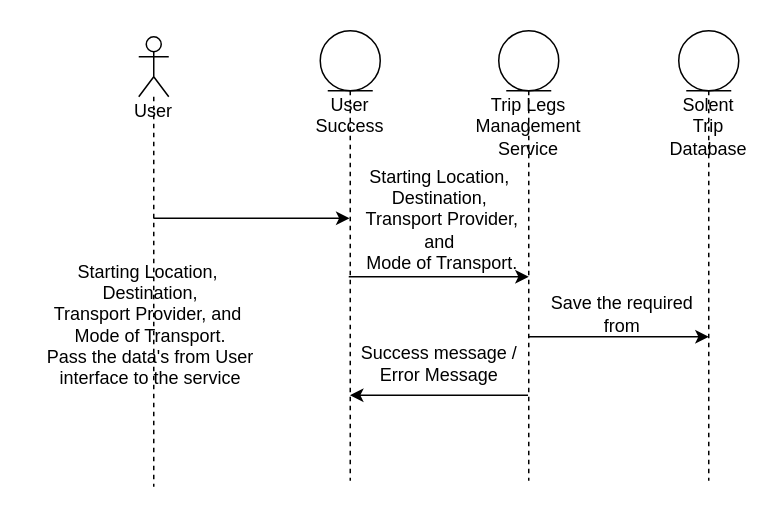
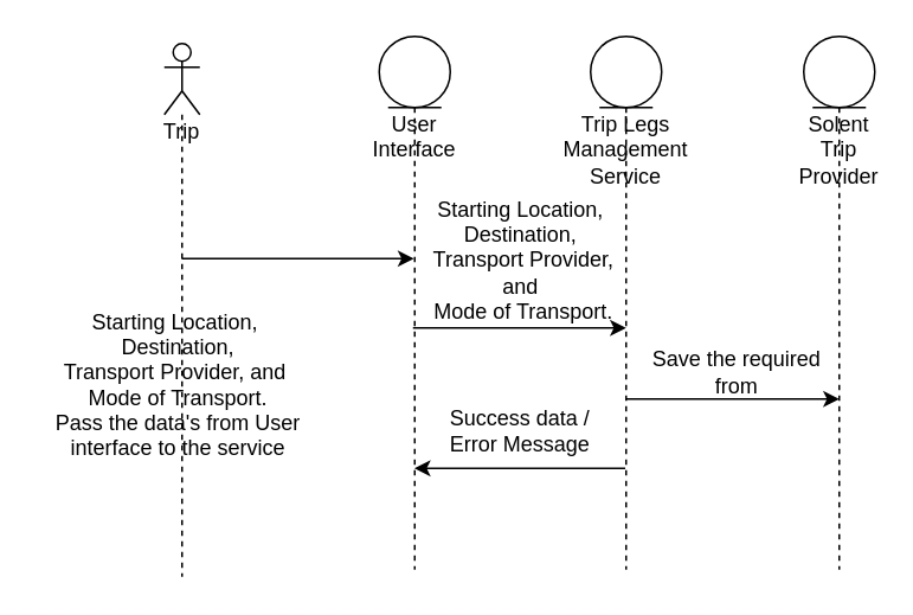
  <mxCell id="0" />
  <mxCell id="1" parent="0" />
- <mxCell id="2" value="User" style="shape=umlLifeline;participant=umlActor;perimeter=lifelinePerimeter;whiteSpace=wrap;html=1;container=1;collapsible=0;recursiveResize=0;verticalAlign=top;spacingTop=36;outlineConnect=0;" vertex="1" parent="1"><mxGeometry x="92" y="24" width="20" height="300" as="geometry" /></mxCell>
- <mxCell id="3" value="User Success" style="shape=umlLifeline;participant=umlEntity;perimeter=lifelinePerimeter;whiteSpace=wrap;html=1;container=1;collapsible=0;recursiveResize=0;verticalAlign=top;spacingTop=36;outlineConnect=0;" vertex="1" parent="1"><mxGeometry x="213" y="20" width="40" height="300" as="geometry" /></mxCell>
+ <mxCell id="2" value="Trip" style="shape=umlLifeline;participant=umlActor;perimeter=lifelinePerimeter;whiteSpace=wrap;html=1;container=1;collapsible=0;recursiveResize=0;verticalAlign=top;spacingTop=36;outlineConnect=0;" vertex="1" parent="1"><mxGeometry x="92" y="24" width="20" height="300" as="geometry" /></mxCell>
+ <mxCell id="3" value="User Interface" style="shape=umlLifeline;participant=umlEntity;perimeter=lifelinePerimeter;whiteSpace=wrap;html=1;container=1;collapsible=0;recursiveResize=0;verticalAlign=top;spacingTop=36;outlineConnect=0;" vertex="1" parent="1"><mxGeometry x="213" y="20" width="40" height="300" as="geometry" /></mxCell>
  <mxCell id="4" value="Trip Legs Management Service" style="shape=umlLifeline;participant=umlEntity;perimeter=lifelinePerimeter;whiteSpace=wrap;html=1;container=1;collapsible=0;recursiveResize=0;verticalAlign=top;spacingTop=36;outlineConnect=0;" vertex="1" parent="1"><mxGeometry x="332" y="20" width="40" height="300" as="geometry" /></mxCell>
- <mxCell id="5" value="Solent Trip Database" style="shape=umlLifeline;participant=umlEntity;perimeter=lifelinePerimeter;whiteSpace=wrap;html=1;container=1;collapsible=0;recursiveResize=0;verticalAlign=top;spacingTop=36;outlineConnect=0;" vertex="1" parent="1"><mxGeometry x="452" y="20" width="40" height="300" as="geometry" /></mxCell>
+ <mxCell id="5" value="Solent Trip Provider" style="shape=umlLifeline;participant=umlEntity;perimeter=lifelinePerimeter;whiteSpace=wrap;html=1;container=1;collapsible=0;recursiveResize=0;verticalAlign=top;spacingTop=36;outlineConnect=0;" vertex="1" parent="1"><mxGeometry x="452" y="20" width="40" height="300" as="geometry" /></mxCell>
  <mxCell id="6" value="&lt;br&gt;Starting Location,&amp;nbsp; Destination,&lt;br&gt;Transport Provider, and&amp;nbsp; Mode of Transport. &lt;br&gt;Pass the data's from User interface to the service" style="text;html=1;strokeColor=none;fillColor=none;align=center;verticalAlign=middle;whiteSpace=wrap;rounded=0;" vertex="1" parent="1"><mxGeometry x="20" y="194" width="160" height="30" as="geometry" /></mxCell>
  <mxCell id="7" value="" style="endArrow=classic;html=1;rounded=0;" edge="1" parent="1"><mxGeometry width="50" height="50" relative="1" as="geometry"><mxPoint x="101.81" y="145" as="sourcePoint" /><mxPoint x="232.5" y="145" as="targetPoint" /></mxGeometry></mxCell>
  <mxCell id="8" value="" style="endArrow=classic;html=1;rounded=0;" edge="1" parent="1"><mxGeometry width="50" height="50" relative="1" as="geometry"><mxPoint x="232" y="184" as="sourcePoint" /><mxPoint x="352" y="184" as="targetPoint" /></mxGeometry></mxCell>
  <mxCell id="9" value="" style="endArrow=classic;html=1;rounded=0;" edge="1" parent="1"><mxGeometry width="50" height="50" relative="1" as="geometry"><mxPoint x="351.5" y="263" as="sourcePoint" /><mxPoint x="232.81" y="263" as="targetPoint" /></mxGeometry></mxCell>
  <mxCell id="10" value="" style="endArrow=classic;html=1;rounded=0;" edge="1" parent="1"><mxGeometry width="50" height="50" relative="1" as="geometry"><mxPoint x="352" y="224" as="sourcePoint" /><mxPoint x="472" y="224" as="targetPoint" /></mxGeometry></mxCell>
  <mxCell id="11" value="&lt;span style=&quot;&quot;&gt;Starting Location,&amp;nbsp; &lt;br&gt;Destination,&amp;nbsp;&lt;br&gt;&lt;/span&gt;&lt;span style=&quot;&quot;&gt;Transport Provider, &lt;br&gt;and&amp;nbsp; &lt;br&gt;Mode of Transport.&lt;/span&gt;" style="text;html=1;align=center;verticalAlign=middle;resizable=0;points=[];autosize=1;strokeColor=none;fillColor=none;" vertex="1" parent="1"><mxGeometry x="234" y="106" width="120" height="80" as="geometry" /></mxCell>
- <mxCell id="12" value="Success message /&lt;br&gt;Error Message" style="text;html=1;align=center;verticalAlign=middle;resizable=0;points=[];autosize=1;strokeColor=none;fillColor=none;" vertex="1" parent="1"><mxGeometry x="232" y="227" width="120" height="30" as="geometry" /></mxCell>
+ <mxCell id="12" value="Success data /&lt;br&gt;Error Message" style="text;html=1;align=center;verticalAlign=middle;resizable=0;points=[];autosize=1;strokeColor=none;fillColor=none;" vertex="1" parent="1"><mxGeometry x="232" y="227" width="120" height="30" as="geometry" /></mxCell>
  <mxCell id="13" value="Save the required &lt;br&gt;from" style="text;html=1;align=center;verticalAlign=middle;resizable=0;points=[];autosize=1;strokeColor=none;fillColor=none;" vertex="1" parent="1"><mxGeometry x="359" y="194" width="110" height="30" as="geometry" /></mxCell>
